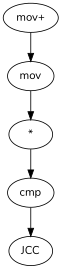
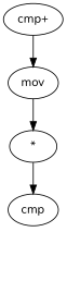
  digraph {
    fontname=Nunito
    node [csymbtype=substring fontname=Nunito]
    edge [fontname=Nunito]
-   n1 [csymb=mov getid=A label="mov+" repeat="+"]
+   n1 [csymb=mov getid=A label="cmp+" repeat="+"]
    n2 [csymb=add getid=B label=mov]
    n3 [csymbtype="*" getid=C label="*" lazyrepeat=true maxrepeat=3 minrepeat=0]
    n4 [csymb=cmp getid=D label=cmp]
-   n5 [csymb=j getid=E label=JCC minchildren=2]
    n1 -> n2
    n2 -> n3
    n3 -> n4
-   n4 -> n5
  }
